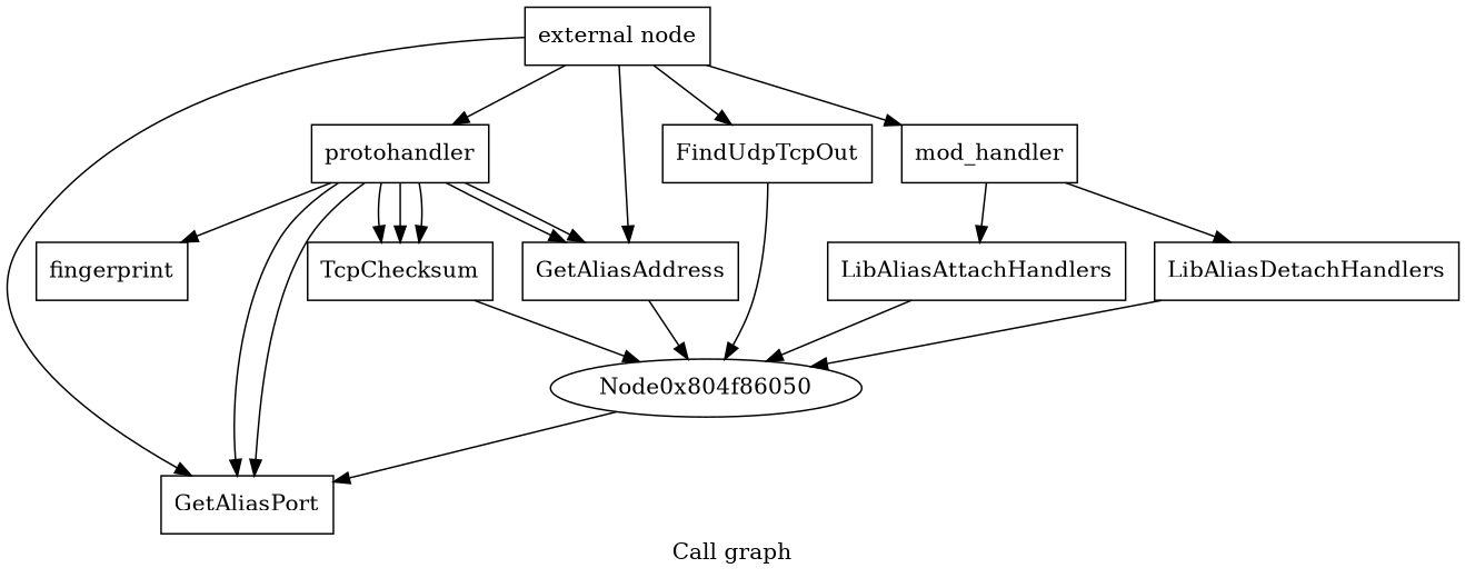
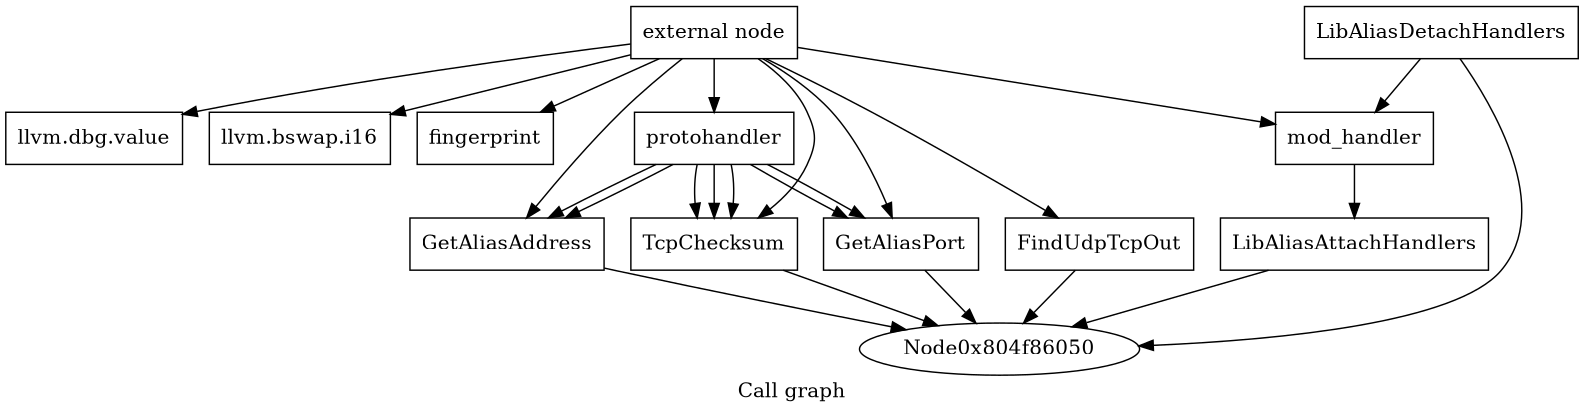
  digraph {
    label="Call graph"
    node [shape=record]
    n1 [label="{external node}"]
    n2 [label="{fingerprint}"]
    n3 [label="{protohandler}"]
+   n4 [label="{llvm.dbg.value}"]
+   n5 [label="{llvm.bswap.i16}"]
    n6 [label="{GetAliasAddress}"]
    n7 [label="{TcpChecksum}"]
    n8 [label="{GetAliasPort}"]
    n9 [label="{FindUdpTcpOut}"]
    n10 [label="{mod_handler}"]
    Node0x804f86050 [shape=""]
    n12 [label="{LibAliasAttachHandlers}"]
    n13 [label="{LibAliasDetachHandlers}"]
-   n3 -> n2
+   n1 -> n2
    n1 -> n3
+   n1 -> n4
+   n1 -> n5
    n1 -> n6
+   n1 -> n7
    n1 -> n8
    n1 -> n9
    n1 -> n10
    n3 -> n6
    n3 -> n6
    n3 -> n7
    n3 -> n7
    n3 -> n7
    n3 -> n8
    n3 -> n8
    n6 -> Node0x804f86050
    n7 -> Node0x804f86050
-   Node0x804f86050 -> n8
+   n8 -> Node0x804f86050
    n9 -> Node0x804f86050
    n10 -> n12
-   n10 -> n13
+   n13 -> n10
    n12 -> Node0x804f86050
    n13 -> Node0x804f86050
  }
